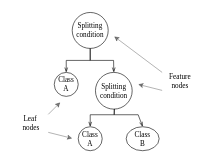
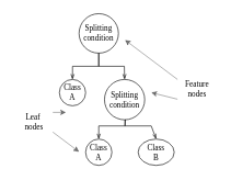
  <mxCell id="0" />
  <mxCell id="1" parent="0" />
  <mxCell id="2" value="Splitting&lt;br&gt;condition" style="ellipse;whiteSpace=wrap;html=1;aspect=fixed;fontFamily=Times New Roman;backgroundOutline=0;" parent="1" vertex="1"><mxGeometry x="120" y="20" width="60" height="60" as="geometry" /></mxCell>
  <mxCell id="3" value="Class&lt;br&gt;A" style="ellipse;whiteSpace=wrap;html=1;aspect=fixed;fontFamily=Times New Roman;backgroundOutline=0;" parent="1" vertex="1"><mxGeometry x="90" y="120" width="40" height="40" as="geometry" /></mxCell>
  <mxCell id="4" value="Splitting&lt;br&gt;condition" style="ellipse;whiteSpace=wrap;html=1;aspect=fixed;fontFamily=Times New Roman;backgroundOutline=0;" parent="1" vertex="1"><mxGeometry x="158.75" y="120" width="61.25" height="61.25" as="geometry" /></mxCell>
  <mxCell id="5" value="Class&lt;br&gt;B" style="ellipse;whiteSpace=wrap;html=1;aspect=fixed;fontFamily=Times New Roman;backgroundOutline=0;" parent="1" vertex="1"><mxGeometry x="210" y="210.62" width="55" height="40" as="geometry" /></mxCell>
  <mxCell id="6" value="Class&lt;br&gt;A" style="ellipse;whiteSpace=wrap;html=1;aspect=fixed;fontFamily=Times New Roman;backgroundOutline=0;" parent="1" vertex="1"><mxGeometry x="130" y="210.62" width="40" height="40" as="geometry" /></mxCell>
  <mxCell id="7" value="" style="endArrow=openThin;html=1;fontFamily=Times New Roman;exitX=0.5;exitY=1;exitDx=0;exitDy=0;entryX=0.5;entryY=0;entryDx=0;entryDy=0;endFill=0;rounded=0;backgroundOutline=0;" parent="1" source="2" target="3" edge="1"><mxGeometry width="50" height="50" relative="1" as="geometry"><mxPoint x="230" y="210" as="sourcePoint" /><mxPoint x="280" y="160" as="targetPoint" /><Array as="points"><mxPoint x="150" y="100" /><mxPoint x="110" y="100" /></Array></mxGeometry></mxCell>
  <mxCell id="8" value="" style="endArrow=openThin;html=1;fontFamily=Times New Roman;exitX=0.5;exitY=1;exitDx=0;exitDy=0;entryX=0.5;entryY=0;entryDx=0;entryDy=0;endFill=0;rounded=0;backgroundOutline=0;" parent="1" edge="1"><mxGeometry width="50" height="50" relative="1" as="geometry"><mxPoint x="150" y="80" as="sourcePoint" /><mxPoint x="189.375" y="120" as="targetPoint" /><Array as="points"><mxPoint x="150" y="100" /><mxPoint x="189" y="100" /></Array></mxGeometry></mxCell>
  <mxCell id="9" value="" style="endArrow=openThin;html=1;fontFamily=Times New Roman;exitX=0.514;exitY=0.997;exitDx=0;exitDy=0;entryX=0.5;entryY=0;entryDx=0;entryDy=0;endFill=0;rounded=0;exitPerimeter=0;backgroundOutline=0;" parent="1" source="4" target="6" edge="1"><mxGeometry width="50" height="50" relative="1" as="geometry"><mxPoint x="160" y="100.62" as="sourcePoint" /><mxPoint x="120" y="140.62" as="targetPoint" /><Array as="points"><mxPoint x="190" y="190.62" /><mxPoint x="150" y="190.62" /></Array></mxGeometry></mxCell>
  <mxCell id="10" value="" style="endArrow=openThin;html=1;fontFamily=Times New Roman;exitX=0.514;exitY=0.995;exitDx=0;exitDy=0;entryX=0.5;entryY=0;entryDx=0;entryDy=0;endFill=0;rounded=0;exitPerimeter=0;backgroundOutline=0;" parent="1" source="4" target="5" edge="1"><mxGeometry width="50" height="50" relative="1" as="geometry"><mxPoint x="200" y="180.62" as="sourcePoint" /><mxPoint x="160" y="220.62" as="targetPoint" /><Array as="points"><mxPoint x="190" y="190.62" /><mxPoint x="230" y="190.62" /></Array></mxGeometry></mxCell>
  <mxCell id="11" value="Feature nodes" style="text;html=1;strokeColor=none;fillColor=none;align=center;verticalAlign=middle;whiteSpace=wrap;rounded=0;fontFamily=Times New Roman;" parent="1" vertex="1"><mxGeometry x="270" y="120" width="60" height="30" as="geometry" /></mxCell>
  <mxCell id="12" value="" style="endArrow=classic;html=1;rounded=0;fontFamily=Times New Roman;exitX=0;exitY=0;exitDx=0;exitDy=0;opacity=50;backgroundOutline=0;" parent="1" source="11" edge="1"><mxGeometry width="50" height="50" relative="1" as="geometry"><mxPoint x="190" y="140" as="sourcePoint" /><mxPoint x="190" y="60" as="targetPoint" /></mxGeometry></mxCell>
  <mxCell id="13" value="" style="endArrow=classic;html=1;rounded=0;fontFamily=Times New Roman;exitX=0;exitY=1;exitDx=0;exitDy=0;opacity=50;backgroundOutline=0;" parent="1" source="11" edge="1"><mxGeometry width="50" height="50" relative="1" as="geometry"><mxPoint x="280" y="80" as="sourcePoint" /><mxPoint x="230" y="140" as="targetPoint" /></mxGeometry></mxCell>
- <mxCell id="14" value="Leaf&lt;br&gt;&amp;nbsp;nodes" style="text;html=1;strokeColor=none;fillColor=none;align=center;verticalAlign=middle;whiteSpace=wrap;rounded=0;fontFamily=Times New Roman;backgroundOutline=0;" parent="1" vertex="1"><mxGeometry x="20" y="190" width="60" height="30" as="geometry" /></mxCell>
+ <mxCell id="14" value="Leaf&lt;br&gt;&amp;nbsp;nodes" style="text;html=1;strokeColor=none;fillColor=none;align=center;verticalAlign=middle;whiteSpace=wrap;rounded=0;fontFamily=Times New Roman;backgroundOutline=0;" parent="1" vertex="1"><mxGeometry x="20" y="170" width="60" height="30" as="geometry" /></mxCell>
  <mxCell id="15" value="" style="endArrow=classic;html=1;rounded=0;fontFamily=Times New Roman;exitX=1;exitY=0;exitDx=0;exitDy=0;opacity=50;backgroundOutline=0;" parent="1" source="14" edge="1"><mxGeometry width="50" height="50" relative="1" as="geometry"><mxPoint x="280" y="80" as="sourcePoint" /><mxPoint x="100" y="170" as="targetPoint" /></mxGeometry></mxCell>
  <mxCell id="16" value="" style="endArrow=classic;html=1;rounded=0;fontFamily=Times New Roman;exitX=1;exitY=1;exitDx=0;exitDy=0;opacity=50;backgroundOutline=0;" parent="1" source="14" edge="1"><mxGeometry width="50" height="50" relative="1" as="geometry"><mxPoint x="90" y="200" as="sourcePoint" /><mxPoint x="120" y="230" as="targetPoint" /></mxGeometry></mxCell>
